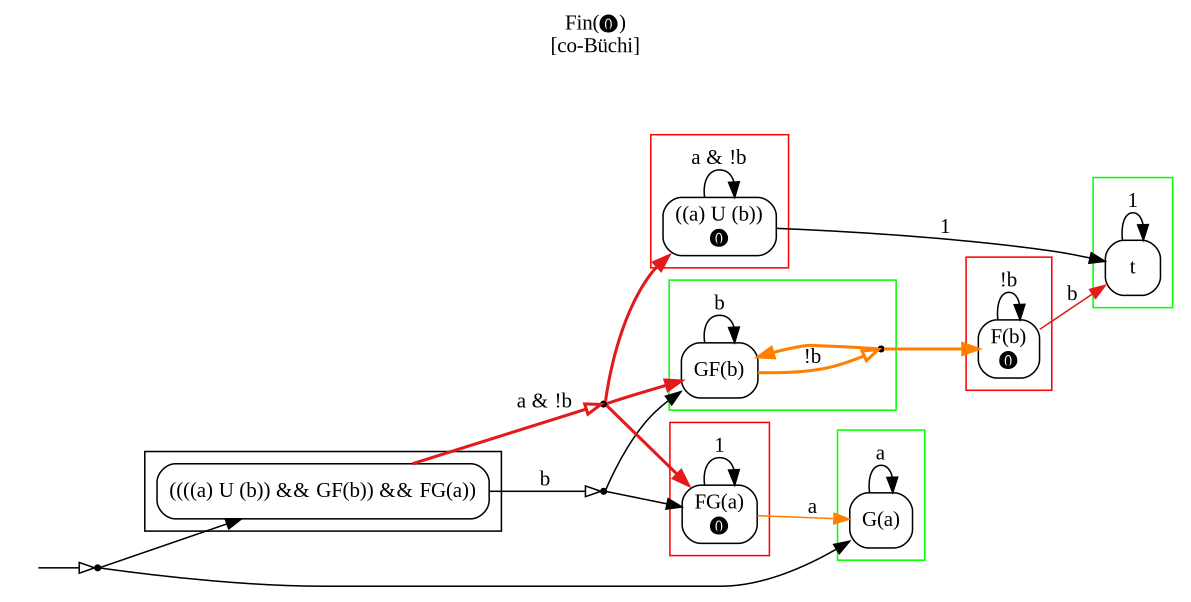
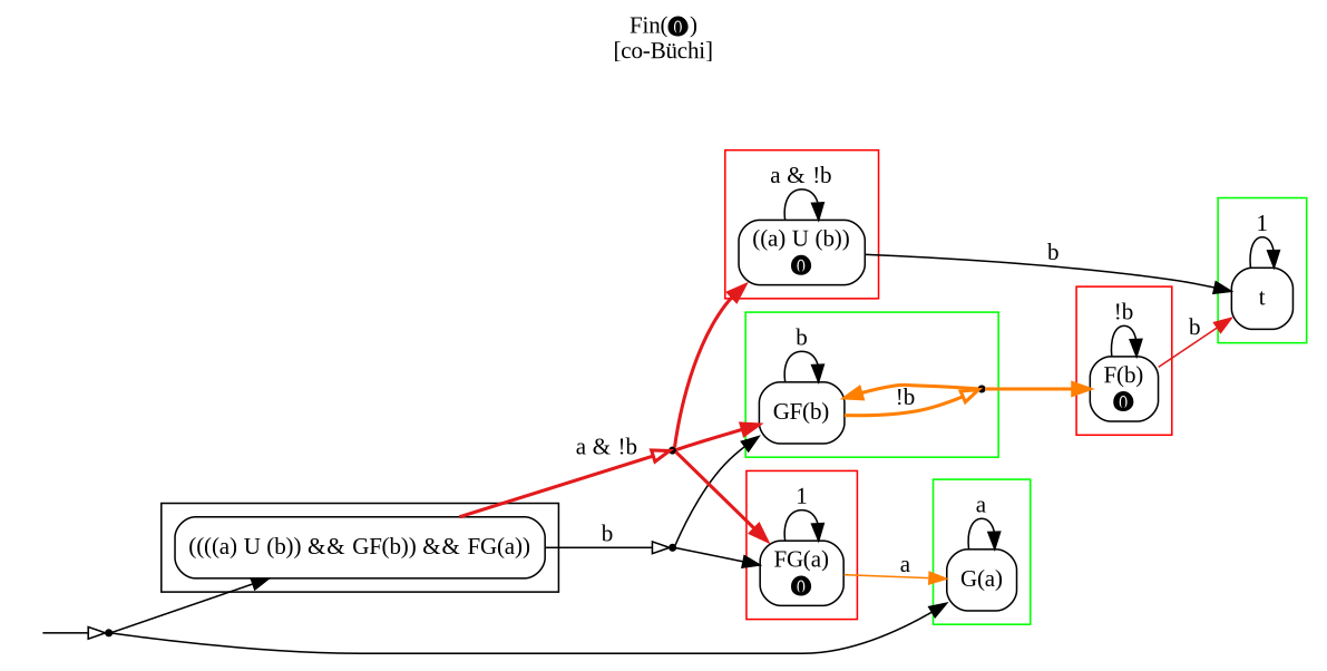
  digraph {
    fontname="Liberation Serif"
    label="Fin(⓿)\n[co-Büchi]"
    labelloc=t
    rankdir=LR
    node [fontname="Liberation Serif" shape=box style=rounded]
    edge [fontname="Liberation Serif"]
    n1 [label="G(a)" width=0.5]
    n2 [label="FG(a)\n⓿" width=0.5]
    n3 [label=t width=0.5]
    n4 [label="F(b)\n⓿" width=0.5]
    n5 [label="GF(b)" width=0.5]
    -8 [height=0.05 shape=point width=0.05]
    n7 [label="((a) U (b))\n⓿" width=0.5]
    n8 [label="((((a) U (b)) && GF(b)) && FG(a))" width=0.5]
    -1 [height=0.05 shape=point width=0.05]
    -4 [height=0.05 shape=point width=0.05]
    I [style=invis width=0]
    -11 [height=0.05 shape=point width=0.05]
    subgraph cluster_1 {
      color=green
      label=""
      n1
    }
    subgraph cluster_2 {
      color=red
      label=""
      n2
    }
    subgraph cluster_3 {
      color=green
      label=""
      n3
    }
    subgraph cluster_4 {
      color=red
      label=""
      n4
    }
    subgraph cluster_5 {
      color=green
      label=""
      n5
      -8
    }
    subgraph cluster_6 {
      color=red
      label=""
      n7
    }
    subgraph cluster_7 {
      color=black
      label=""
      n8
    }
    n1 -> n1 [label=a]
    n2 -> n1 [color="#FF7F00" label=a]
    n2 -> n2 [label=1]
    n3 -> n3 [label=1]
    n4 -> n3 [color="#E31A1C" label=b]
    n4 -> n4 [label="!b"]
    n5 -> n5 [label=b]
    n5 -> -8 [arrowhead=onormal color="#FF7F00" label="!b" style=bold]
    -8 -> n4 [color="#FF7F00" style=bold]
    -8 -> n5 [color="#FF7F00" style=bold]
-   n7 -> n3 [label=1]
+   n7 -> n3 [label=b]
    n7 -> n7 [label="a & !b"]
    n8 -> -1 [arrowhead=onormal label=b]
    n8 -> -4 [arrowhead=onormal color="#E31A1C" label="a & !b" style=bold]
    -1 -> n2
    -1 -> n5
    -4 -> n2 [color="#E31A1C" style=bold]
    -4 -> n5 [color="#E31A1C" style=bold]
    -4 -> n7 [color="#E31A1C" style=bold]
    I -> -11 [arrowhead=onormal]
    -11 -> n1
    -11 -> n8
  }
